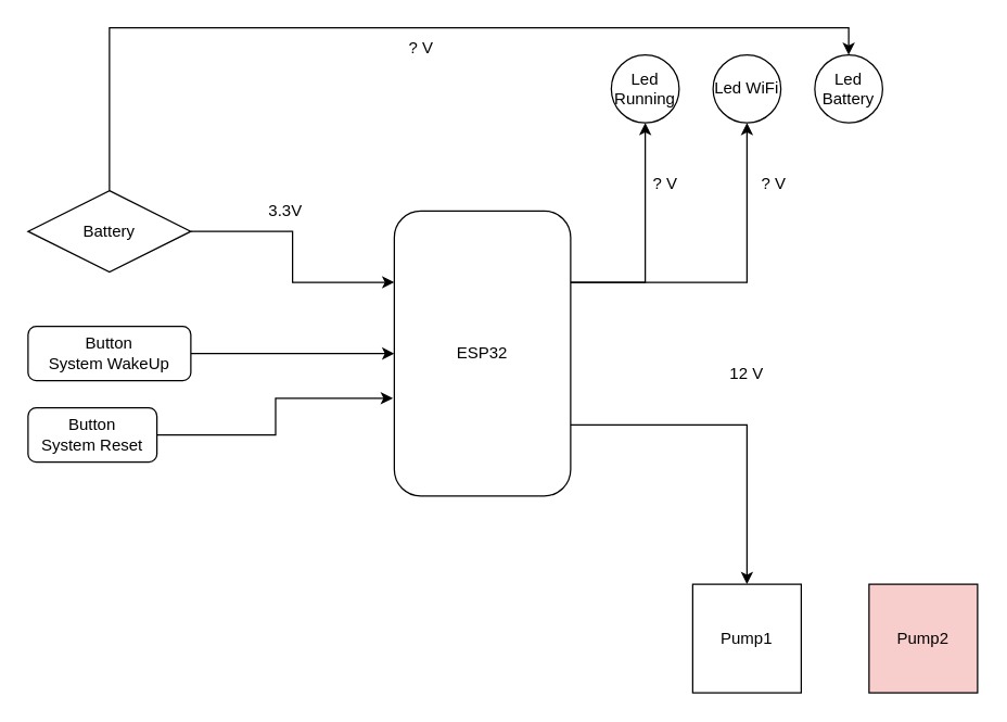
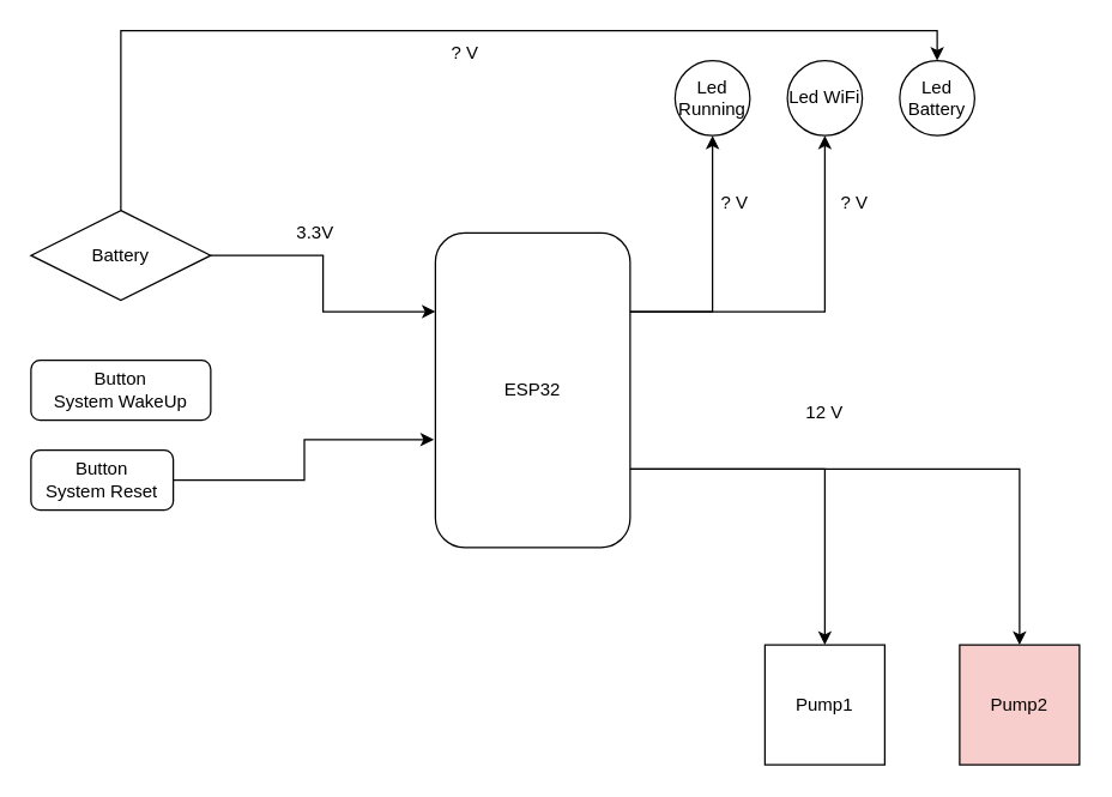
  <mxCell id="0" />
  <mxCell id="1" parent="0" />
  <mxCell id="2" style="edgeStyle=orthogonalEdgeStyle;rounded=0;orthogonalLoop=1;jettySize=auto;html=1;exitX=1;exitY=0.75;exitDx=0;exitDy=0;entryX=0.5;entryY=0;entryDx=0;entryDy=0;" edge="1" parent="1" source="5" target="7"><mxGeometry relative="1" as="geometry" /></mxCell>
  <mxCell id="3" style="edgeStyle=orthogonalEdgeStyle;rounded=0;orthogonalLoop=1;jettySize=auto;html=1;exitX=1;exitY=0.25;exitDx=0;exitDy=0;entryX=0.5;entryY=1;entryDx=0;entryDy=0;" edge="1" parent="1" source="5" target="8"><mxGeometry relative="1" as="geometry" /></mxCell>
  <mxCell id="4" style="edgeStyle=orthogonalEdgeStyle;rounded=0;orthogonalLoop=1;jettySize=auto;html=1;exitX=1;exitY=0.25;exitDx=0;exitDy=0;entryX=0.5;entryY=1;entryDx=0;entryDy=0;" edge="1" parent="1" source="5" target="9"><mxGeometry relative="1" as="geometry" /></mxCell>
  <mxCell id="5" value="ESP32" style="rounded=1;whiteSpace=wrap;html=1;" vertex="1" parent="1"><mxGeometry x="290" y="155" width="130" height="210" as="geometry" /></mxCell>
  <mxCell id="6" value="Pump2" style="whiteSpace=wrap;html=1;aspect=fixed;fillColor=#f8cecc;" vertex="1" parent="1"><mxGeometry x="640" y="430" width="80" height="80" as="geometry" /></mxCell>
  <mxCell id="7" value="Pump1" style="whiteSpace=wrap;html=1;aspect=fixed;" vertex="1" parent="1"><mxGeometry x="510" y="430" width="80" height="80" as="geometry" /></mxCell>
  <mxCell id="8" value="Led Running" style="ellipse;whiteSpace=wrap;html=1;aspect=fixed;" vertex="1" parent="1"><mxGeometry x="450" y="40" width="50" height="50" as="geometry" /></mxCell>
  <mxCell id="9" value="Led WiFi" style="ellipse;whiteSpace=wrap;html=1;aspect=fixed;" vertex="1" parent="1"><mxGeometry x="525" y="40" width="50" height="50" as="geometry" /></mxCell>
  <mxCell id="10" value="Led Battery" style="ellipse;whiteSpace=wrap;html=1;aspect=fixed;" vertex="1" parent="1"><mxGeometry x="600" y="40" width="50" height="50" as="geometry" /></mxCell>
  <mxCell id="11" style="edgeStyle=orthogonalEdgeStyle;rounded=0;orthogonalLoop=1;jettySize=auto;html=1;exitX=1;exitY=0.5;exitDx=0;exitDy=0;entryX=0;entryY=0.25;entryDx=0;entryDy=0;" edge="1" parent="1" source="13" target="5"><mxGeometry relative="1" as="geometry" /></mxCell>
  <mxCell id="12" style="edgeStyle=orthogonalEdgeStyle;rounded=0;orthogonalLoop=1;jettySize=auto;html=1;exitX=0.5;exitY=0;exitDx=0;exitDy=0;entryX=0.5;entryY=0;entryDx=0;entryDy=0;" edge="1" parent="1" source="13" target="10"><mxGeometry relative="1" as="geometry" /></mxCell>
  <mxCell id="13" value="Battery" style="rhombus;whiteSpace=wrap;html=1;" vertex="1" parent="1"><mxGeometry x="20" y="140" width="120" height="60" as="geometry" /></mxCell>
- <mxCell id="14" style="edgeStyle=orthogonalEdgeStyle;rounded=0;orthogonalLoop=1;jettySize=auto;html=1;exitX=1;exitY=0.5;exitDx=0;exitDy=0;" edge="1" parent="1" source="15" target="5"><mxGeometry relative="1" as="geometry" /></mxCell>
  <mxCell id="15" value="Button&lt;div&gt;System WakeUp&lt;/div&gt;" style="rounded=1;whiteSpace=wrap;html=1;" vertex="1" parent="1"><mxGeometry x="20" y="240" width="120" height="40" as="geometry" /></mxCell>
  <mxCell id="16" value="Button&lt;div&gt;System Reset&lt;/div&gt;" style="rounded=1;whiteSpace=wrap;html=1;" vertex="1" parent="1"><mxGeometry x="20" y="300" width="95" height="40" as="geometry" /></mxCell>
  <mxCell id="17" style="edgeStyle=orthogonalEdgeStyle;rounded=0;orthogonalLoop=1;jettySize=auto;html=1;exitX=1;exitY=0.5;exitDx=0;exitDy=0;entryX=-0.008;entryY=0.657;entryDx=0;entryDy=0;entryPerimeter=0;" edge="1" parent="1" source="16" target="5"><mxGeometry relative="1" as="geometry" /></mxCell>
  <mxCell id="18" value="3.3V" style="text;html=1;align=center;verticalAlign=middle;whiteSpace=wrap;rounded=0;" vertex="1" parent="1"><mxGeometry x="180" y="140" width="60" height="30" as="geometry" /></mxCell>
  <mxCell id="19" value="? V" style="text;html=1;align=center;verticalAlign=middle;whiteSpace=wrap;rounded=0;" vertex="1" parent="1"><mxGeometry x="460" y="120" width="60" height="30" as="geometry" /></mxCell>
  <mxCell id="20" value="? V" style="text;html=1;align=center;verticalAlign=middle;whiteSpace=wrap;rounded=0;" vertex="1" parent="1"><mxGeometry x="540" y="120" width="60" height="30" as="geometry" /></mxCell>
  <mxCell id="21" value="? V" style="text;html=1;align=center;verticalAlign=middle;whiteSpace=wrap;rounded=0;" vertex="1" parent="1"><mxGeometry x="280" y="20" width="60" height="30" as="geometry" /></mxCell>
+ <mxCell id="22" value="" style="edgeStyle=orthogonalEdgeStyle;rounded=0;orthogonalLoop=1;jettySize=auto;html=1;exitX=1;exitY=0.75;exitDx=0;exitDy=0;entryX=0.5;entryY=0;entryDx=0;entryDy=0;" edge="1" parent="1" source="5" target="6"><mxGeometry relative="1" as="geometry"><mxPoint x="420" y="288" as="sourcePoint" /><mxPoint x="610" y="260" as="targetPoint" /></mxGeometry></mxCell>
  <mxCell id="23" value="12 V" style="text;html=1;align=center;verticalAlign=middle;whiteSpace=wrap;rounded=0;" vertex="1" parent="1"><mxGeometry x="520" y="260" width="60" height="30" as="geometry" /></mxCell>
